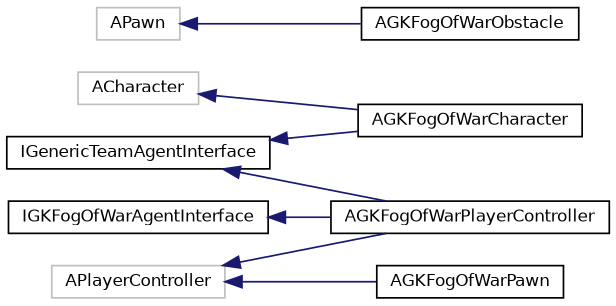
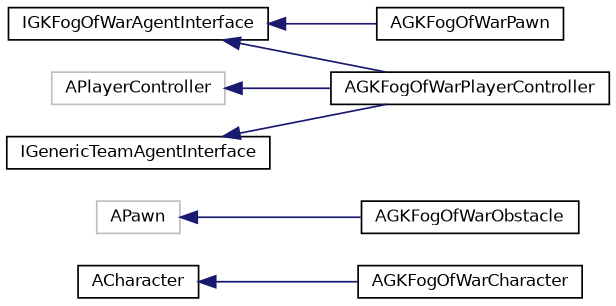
  digraph {
    rankdir=LR
    node [color=black fillcolor=white fontname=Helvetica fontsize=10 shape=record style=filled]
    edge [color=midnightblue dir=back fontname=Helvetica fontsize=10 labelfontname=Helvetica labelfontsize=10 style=solid]
-   n1 [color=grey75 height=0.2 label=ACharacter width=0.4]
+   n1 [height=0.2 label=ACharacter width=0.4]
    n2 [height=0.2 label=AGKFogOfWarCharacter width=0.4]
    n3 [color=grey75 height=0.2 label=APawn width=0.4]
    n4 [height=0.2 label=AGKFogOfWarObstacle width=0.4]
    n5 [height=0.2 label=AGKFogOfWarPawn width=0.4]
    n6 [color=grey75 height=0.2 label=APlayerController width=0.4]
    n7 [height=0.2 label=AGKFogOfWarPlayerController width=0.4]
    n8 [height=0.2 label=IGenericTeamAgentInterface width=0.4]
    n9 [height=0.2 label=IGKFogOfWarAgentInterface width=0.4]
    n1 -> n2
    n3 -> n4
    n6 -> n7
-   n8 -> n2
    n8 -> n7
-   n6 -> n5
+   n9 -> n5
    n9 -> n7
  }
